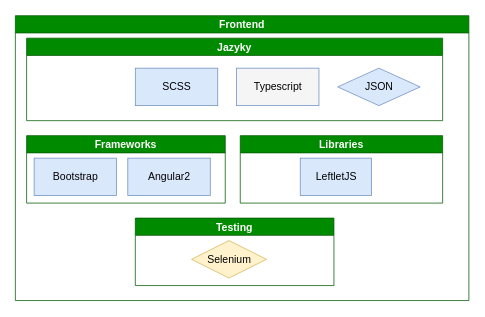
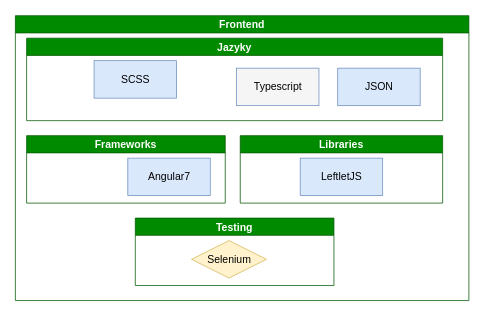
  <mxCell id="0" />
  <mxCell id="1" parent="0" />
  <mxCell id="2" value="Frontend" style="swimlane;shadow=0;sketch=0;strokeColor=#005700;startSize=23;fillColor=#008a00;fontColor=#ffffff;fontSize=14;" parent="1" vertex="1"><mxGeometry x="20" y="20" width="605" height="380" as="geometry" /></mxCell>
  <mxCell id="3" value="Jazyky" style="swimlane;shadow=0;sketch=0;startSize=23;fillColor=#008a00;fontColor=#ffffff;strokeColor=#005700;fontSize=14;" parent="2" vertex="1"><mxGeometry x="15" y="30" width="555" height="110" as="geometry" /></mxCell>
- <mxCell id="4" value="SCSS" style="html=1;shadow=0;sketch=0;strokeColor=#6c8ebf;fillColor=#dae8fc;fontSize=14;" parent="3" vertex="1"><mxGeometry x="145" y="40" width="110" height="50" as="geometry" /></mxCell>
+ <mxCell id="4" value="SCSS" style="html=1;shadow=0;sketch=0;strokeColor=#6c8ebf;fillColor=#dae8fc;fontSize=14;" parent="3" vertex="1"><mxGeometry x="90" y="30" width="110" height="50" as="geometry" /></mxCell>
  <mxCell id="5" value="Typescript" style="html=1;shadow=0;sketch=0;strokeColor=#6c8ebf;fillColor=#f5f5f5;fontSize=14;" parent="3" vertex="1"><mxGeometry x="280" y="40" width="110" height="50" as="geometry" /></mxCell>
- <mxCell id="6" value="JSON" style="rhombus;html=1;shadow=0;sketch=0;strokeColor=#6c8ebf;fillColor=#dae8fc;fontSize=14;" parent="3" vertex="1"><mxGeometry x="415" y="40" width="110" height="50" as="geometry" /></mxCell>
+ <mxCell id="6" value="JSON" style="html=1;shadow=0;sketch=0;strokeColor=#6c8ebf;fillColor=#dae8fc;fontSize=14;" parent="3" vertex="1"><mxGeometry x="415" y="40" width="110" height="50" as="geometry" /></mxCell>
  <mxCell id="7" value="Frameworks" style="swimlane;shadow=0;sketch=0;startSize=23;fillColor=#008a00;fontColor=#ffffff;strokeColor=#005700;fontSize=14;" parent="2" vertex="1"><mxGeometry x="15" y="160" width="265" height="90" as="geometry" /></mxCell>
- <mxCell id="8" value="Bootstrap" style="html=1;shadow=0;sketch=0;strokeColor=#6c8ebf;fillColor=#dae8fc;fontSize=14;" parent="7" vertex="1"><mxGeometry x="10" y="30" width="110" height="50" as="geometry" /></mxCell>
- <mxCell id="9" value="Angular2" style="html=1;shadow=0;sketch=0;strokeColor=#6c8ebf;fillColor=#dae8fc;fontSize=14;" parent="7" vertex="1"><mxGeometry x="135" y="30" width="110" height="50" as="geometry" /></mxCell>
+ <mxCell id="9" value="Angular7" style="html=1;shadow=0;sketch=0;strokeColor=#6c8ebf;fillColor=#dae8fc;fontSize=14;" parent="7" vertex="1"><mxGeometry x="135" y="30" width="110" height="50" as="geometry" /></mxCell>
  <mxCell id="10" value="Libraries" style="swimlane;shadow=0;sketch=0;startSize=23;fillColor=#008a00;fontColor=#ffffff;strokeColor=#005700;fontSize=14;" parent="2" vertex="1"><mxGeometry x="300" y="160" width="270" height="90" as="geometry" /></mxCell>
- <mxCell id="11" value="LeftletJS" style="html=1;shadow=0;sketch=0;strokeColor=#6c8ebf;fillColor=#dae8fc;fontSize=14;" parent="10" vertex="1"><mxGeometry x="80" y="30" width="95" height="50" as="geometry" /></mxCell>
+ <mxCell id="11" value="LeftletJS" style="html=1;shadow=0;sketch=0;strokeColor=#6c8ebf;fillColor=#dae8fc;fontSize=14;" parent="10" vertex="1"><mxGeometry x="80" y="30" width="110" height="50" as="geometry" /></mxCell>
  <mxCell id="12" value="Testing" style="swimlane;shadow=0;sketch=0;startSize=23;fillColor=#008a00;fontColor=#ffffff;strokeColor=#005700;fontSize=14;" parent="2" vertex="1"><mxGeometry x="160" y="270" width="265" height="90" as="geometry" /></mxCell>
  <mxCell id="13" value="Selenium" style="rhombus;html=1;shadow=0;sketch=0;strokeColor=#d6b656;fillColor=#fff2cc;fontSize=14;" parent="12" vertex="1"><mxGeometry x="75" y="30" width="100" height="50" as="geometry" /></mxCell>
